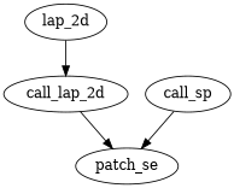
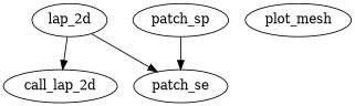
  digraph {
    lap_2d
    call_lap_2d
    patch_se
-   patch_sp [label=call_sp]
+   patch_sp
+   plot_mesh
    lap_2d -> call_lap_2d
-   call_lap_2d -> patch_se
+   lap_2d -> patch_se
    patch_sp -> patch_se
  }
